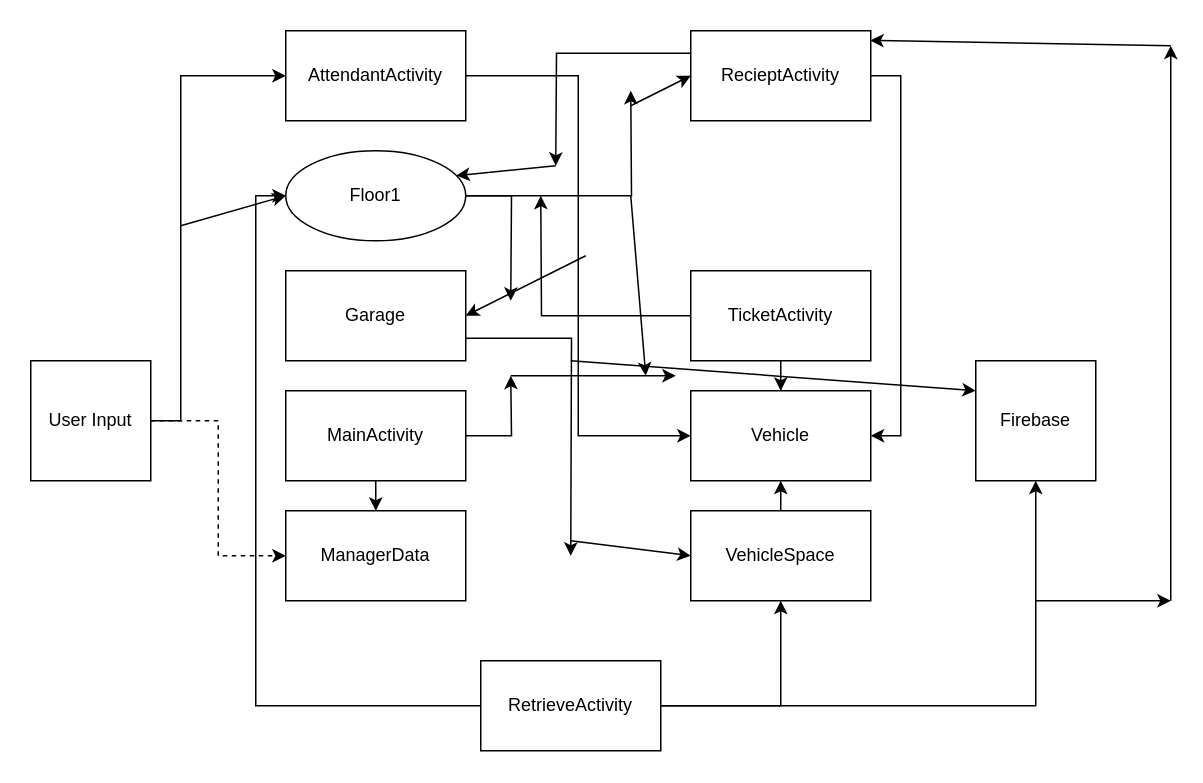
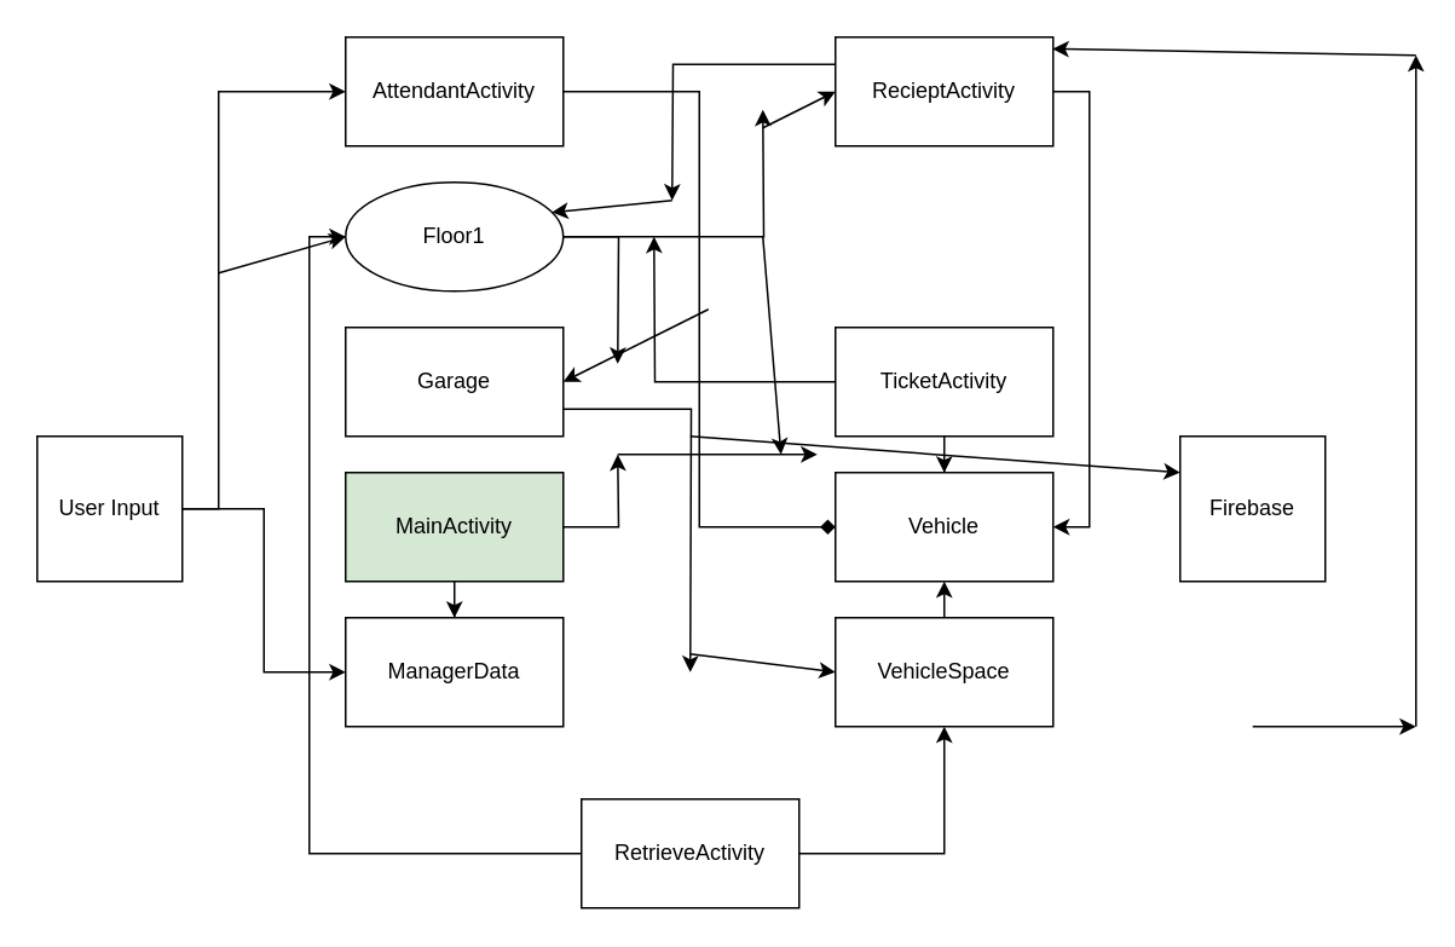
  <mxCell id="0" />
  <mxCell id="1" parent="0" />
  <mxCell id="2" value="Firebase" style="whiteSpace=wrap;html=1;aspect=fixed;" vertex="1" parent="1"><mxGeometry x="650" y="240" width="80" height="80" as="geometry" /></mxCell>
  <mxCell id="3" style="edgeStyle=orthogonalEdgeStyle;rounded=0;orthogonalLoop=1;jettySize=auto;html=1;entryX=0;entryY=0.5;entryDx=0;entryDy=0;" edge="1" parent="1" source="5" target="7"><mxGeometry relative="1" as="geometry"><Array as="points"><mxPoint x="120" y="280" /><mxPoint x="120" y="50" /></Array></mxGeometry></mxCell>
- <mxCell id="4" style="edgeStyle=orthogonalEdgeStyle;rounded=0;orthogonalLoop=1;jettySize=auto;html=1;entryX=0;entryY=0.5;entryDx=0;entryDy=0;dashed=1;" edge="1" parent="1" source="5" target="16"><mxGeometry relative="1" as="geometry" /></mxCell>
+ <mxCell id="4" style="edgeStyle=orthogonalEdgeStyle;rounded=0;orthogonalLoop=1;jettySize=auto;html=1;entryX=0;entryY=0.5;entryDx=0;entryDy=0;" edge="1" parent="1" source="5" target="16"><mxGeometry relative="1" as="geometry" /></mxCell>
  <mxCell id="5" value="User Input" style="whiteSpace=wrap;html=1;aspect=fixed;" vertex="1" parent="1"><mxGeometry x="20" y="240" width="80" height="80" as="geometry" /></mxCell>
- <mxCell id="6" style="edgeStyle=orthogonalEdgeStyle;rounded=0;orthogonalLoop=1;jettySize=auto;html=1;entryX=0;entryY=0.5;entryDx=0;entryDy=0;" edge="1" parent="1" source="7" target="27"><mxGeometry relative="1" as="geometry" /></mxCell>
+ <mxCell id="6" style="edgeStyle=orthogonalEdgeStyle;rounded=0;orthogonalLoop=1;jettySize=auto;html=1;entryX=0;entryY=0.5;entryDx=0;entryDy=0;endArrow=diamond;" edge="1" parent="1" source="7" target="27"><mxGeometry relative="1" as="geometry" /></mxCell>
  <mxCell id="7" value="AttendantActivity" style="rounded=0;whiteSpace=wrap;html=1;" vertex="1" parent="1"><mxGeometry x="190" y="20" width="120" height="60" as="geometry" /></mxCell>
  <mxCell id="8" style="edgeStyle=orthogonalEdgeStyle;rounded=0;orthogonalLoop=1;jettySize=auto;html=1;exitX=1;exitY=0.5;exitDx=0;exitDy=0;" edge="1" parent="1" source="10"><mxGeometry relative="1" as="geometry"><mxPoint x="340" y="200" as="targetPoint" /></mxGeometry></mxCell>
  <mxCell id="9" style="edgeStyle=orthogonalEdgeStyle;rounded=0;orthogonalLoop=1;jettySize=auto;html=1;" edge="1" parent="1" source="10"><mxGeometry relative="1" as="geometry"><mxPoint x="420" y="60" as="targetPoint" /></mxGeometry></mxCell>
  <mxCell id="10" value="Floor1" style="ellipse;whiteSpace=wrap;html=1;" vertex="1" parent="1"><mxGeometry x="190" y="100" width="120" height="60" as="geometry" /></mxCell>
  <mxCell id="11" style="edgeStyle=orthogonalEdgeStyle;rounded=0;orthogonalLoop=1;jettySize=auto;html=1;exitX=1;exitY=0.75;exitDx=0;exitDy=0;" edge="1" parent="1" source="12"><mxGeometry relative="1" as="geometry"><mxPoint x="380" y="370" as="targetPoint" /></mxGeometry></mxCell>
  <mxCell id="12" value="Garage" style="rounded=0;whiteSpace=wrap;html=1;" vertex="1" parent="1"><mxGeometry x="190" y="180" width="120" height="60" as="geometry" /></mxCell>
  <mxCell id="13" style="edgeStyle=orthogonalEdgeStyle;rounded=0;orthogonalLoop=1;jettySize=auto;html=1;entryX=0.5;entryY=0;entryDx=0;entryDy=0;" edge="1" parent="1" source="15" target="16"><mxGeometry relative="1" as="geometry" /></mxCell>
  <mxCell id="14" style="edgeStyle=orthogonalEdgeStyle;rounded=0;orthogonalLoop=1;jettySize=auto;html=1;exitX=1;exitY=0.5;exitDx=0;exitDy=0;" edge="1" parent="1" source="15"><mxGeometry relative="1" as="geometry"><mxPoint x="340" y="250" as="targetPoint" /></mxGeometry></mxCell>
- <mxCell id="15" value="MainActivity" style="rounded=0;whiteSpace=wrap;html=1;" vertex="1" parent="1"><mxGeometry x="190" y="260" width="120" height="60" as="geometry" /></mxCell>
+ <mxCell id="15" value="MainActivity" style="rounded=0;whiteSpace=wrap;html=1;fillColor=#d5e8d4;" vertex="1" parent="1"><mxGeometry x="190" y="260" width="120" height="60" as="geometry" /></mxCell>
  <mxCell id="16" value="ManagerData" style="rounded=0;whiteSpace=wrap;html=1;" vertex="1" parent="1"><mxGeometry x="190" y="340" width="120" height="60" as="geometry" /></mxCell>
- <mxCell id="17" style="edgeStyle=orthogonalEdgeStyle;rounded=0;orthogonalLoop=1;jettySize=auto;html=1;entryX=0.5;entryY=1;entryDx=0;entryDy=0;" edge="1" parent="1" source="20" target="2"><mxGeometry relative="1" as="geometry" /></mxCell>
  <mxCell id="18" style="edgeStyle=orthogonalEdgeStyle;rounded=0;orthogonalLoop=1;jettySize=auto;html=1;entryX=0.5;entryY=1;entryDx=0;entryDy=0;" edge="1" parent="1" source="20" target="29"><mxGeometry relative="1" as="geometry" /></mxCell>
  <mxCell id="19" style="edgeStyle=orthogonalEdgeStyle;rounded=0;orthogonalLoop=1;jettySize=auto;html=1;exitX=0;exitY=0.5;exitDx=0;exitDy=0;entryX=0;entryY=0.5;entryDx=0;entryDy=0;" edge="1" parent="1" source="20" target="10"><mxGeometry relative="1" as="geometry" /></mxCell>
  <mxCell id="20" value="RetrieveActivity" style="rounded=0;whiteSpace=wrap;html=1;" vertex="1" parent="1"><mxGeometry x="320" y="440" width="120" height="60" as="geometry" /></mxCell>
  <mxCell id="21" style="edgeStyle=orthogonalEdgeStyle;rounded=0;orthogonalLoop=1;jettySize=auto;html=1;exitX=1;exitY=0.5;exitDx=0;exitDy=0;entryX=1;entryY=0.5;entryDx=0;entryDy=0;" edge="1" parent="1" source="23" target="27"><mxGeometry relative="1" as="geometry" /></mxCell>
  <mxCell id="22" style="edgeStyle=orthogonalEdgeStyle;rounded=0;orthogonalLoop=1;jettySize=auto;html=1;exitX=0;exitY=0.25;exitDx=0;exitDy=0;" edge="1" parent="1" source="23"><mxGeometry relative="1" as="geometry"><mxPoint x="370" y="110" as="targetPoint" /></mxGeometry></mxCell>
  <mxCell id="23" value="RecieptActivity" style="rounded=0;whiteSpace=wrap;html=1;" vertex="1" parent="1"><mxGeometry x="460" y="20" width="120" height="60" as="geometry" /></mxCell>
  <mxCell id="24" style="edgeStyle=orthogonalEdgeStyle;rounded=0;orthogonalLoop=1;jettySize=auto;html=1;exitX=0.5;exitY=1;exitDx=0;exitDy=0;" edge="1" parent="1" source="26" target="27"><mxGeometry relative="1" as="geometry" /></mxCell>
  <mxCell id="25" style="edgeStyle=orthogonalEdgeStyle;rounded=0;orthogonalLoop=1;jettySize=auto;html=1;" edge="1" parent="1" source="26"><mxGeometry relative="1" as="geometry"><mxPoint x="360" y="130" as="targetPoint" /></mxGeometry></mxCell>
  <mxCell id="26" value="TicketActivity" style="rounded=0;whiteSpace=wrap;html=1;" vertex="1" parent="1"><mxGeometry x="460" y="180" width="120" height="60" as="geometry" /></mxCell>
  <mxCell id="27" value="Vehicle" style="rounded=0;whiteSpace=wrap;html=1;" vertex="1" parent="1"><mxGeometry x="460" y="260" width="120" height="60" as="geometry" /></mxCell>
  <mxCell id="28" style="edgeStyle=orthogonalEdgeStyle;rounded=0;orthogonalLoop=1;jettySize=auto;html=1;exitX=0.5;exitY=0;exitDx=0;exitDy=0;entryX=0.5;entryY=1;entryDx=0;entryDy=0;" edge="1" parent="1" source="29" target="27"><mxGeometry relative="1" as="geometry" /></mxCell>
  <mxCell id="29" value="VehicleSpace" style="rounded=0;whiteSpace=wrap;html=1;" vertex="1" parent="1"><mxGeometry x="460" y="340" width="120" height="60" as="geometry" /></mxCell>
  <mxCell id="30" value="" style="endArrow=classic;html=1;entryX=1;entryY=0.5;entryDx=0;entryDy=0;" edge="1" parent="1" target="12"><mxGeometry width="50" height="50" relative="1" as="geometry"><mxPoint x="390" y="170" as="sourcePoint" /><mxPoint x="410" y="135" as="targetPoint" /><Array as="points" /></mxGeometry></mxCell>
  <mxCell id="31" value="" style="endArrow=classic;html=1;entryX=0;entryY=0.25;entryDx=0;entryDy=0;" edge="1" parent="1" target="2"><mxGeometry width="50" height="50" relative="1" as="geometry"><mxPoint x="380" y="240" as="sourcePoint" /><mxPoint x="430" y="190" as="targetPoint" /></mxGeometry></mxCell>
  <mxCell id="32" value="" style="endArrow=classic;html=1;entryX=0;entryY=0.5;entryDx=0;entryDy=0;" edge="1" parent="1" target="23"><mxGeometry width="50" height="50" relative="1" as="geometry"><mxPoint x="420" y="70" as="sourcePoint" /><mxPoint x="450" y="0" as="targetPoint" /></mxGeometry></mxCell>
  <mxCell id="33" value="" style="endArrow=classic;html=1;" edge="1" parent="1"><mxGeometry width="50" height="50" relative="1" as="geometry"><mxPoint x="420" y="130" as="sourcePoint" /><mxPoint x="430" y="250" as="targetPoint" /></mxGeometry></mxCell>
  <mxCell id="34" value="" style="endArrow=classic;html=1;entryX=0;entryY=0.5;entryDx=0;entryDy=0;" edge="1" parent="1" target="29"><mxGeometry width="50" height="50" relative="1" as="geometry"><mxPoint x="380" y="360" as="sourcePoint" /><mxPoint x="460" y="340" as="targetPoint" /></mxGeometry></mxCell>
  <mxCell id="35" value="" style="endArrow=classic;html=1;" edge="1" parent="1"><mxGeometry width="50" height="50" relative="1" as="geometry"><mxPoint x="340" y="250" as="sourcePoint" /><mxPoint x="450" y="250" as="targetPoint" /></mxGeometry></mxCell>
  <mxCell id="36" value="" style="endArrow=classic;html=1;entryX=1;entryY=0.25;entryDx=0;entryDy=0;" edge="1" parent="1" target="10"><mxGeometry width="50" height="50" relative="1" as="geometry"><mxPoint x="370" y="110" as="sourcePoint" /><mxPoint x="370" y="70" as="targetPoint" /></mxGeometry></mxCell>
  <mxCell id="37" value="" style="endArrow=classic;html=1;" edge="1" parent="1"><mxGeometry width="50" height="50" relative="1" as="geometry"><mxPoint x="690" y="400" as="sourcePoint" /><mxPoint x="780" y="400" as="targetPoint" /></mxGeometry></mxCell>
  <mxCell id="38" value="" style="endArrow=classic;html=1;" edge="1" parent="1"><mxGeometry width="50" height="50" relative="1" as="geometry"><mxPoint x="780" y="400" as="sourcePoint" /><mxPoint x="780" y="30" as="targetPoint" /></mxGeometry></mxCell>
  <mxCell id="39" value="" style="endArrow=classic;html=1;entryX=0.997;entryY=0.107;entryDx=0;entryDy=0;entryPerimeter=0;" edge="1" parent="1" target="23"><mxGeometry width="50" height="50" relative="1" as="geometry"><mxPoint x="780" y="30" as="sourcePoint" /><mxPoint x="770" y="20" as="targetPoint" /></mxGeometry></mxCell>
  <mxCell id="40" value="" style="endArrow=classic;html=1;entryX=0;entryY=0.5;entryDx=0;entryDy=0;" edge="1" parent="1" target="10"><mxGeometry width="50" height="50" relative="1" as="geometry"><mxPoint x="120" y="150" as="sourcePoint" /><mxPoint x="170" y="100" as="targetPoint" /></mxGeometry></mxCell>
